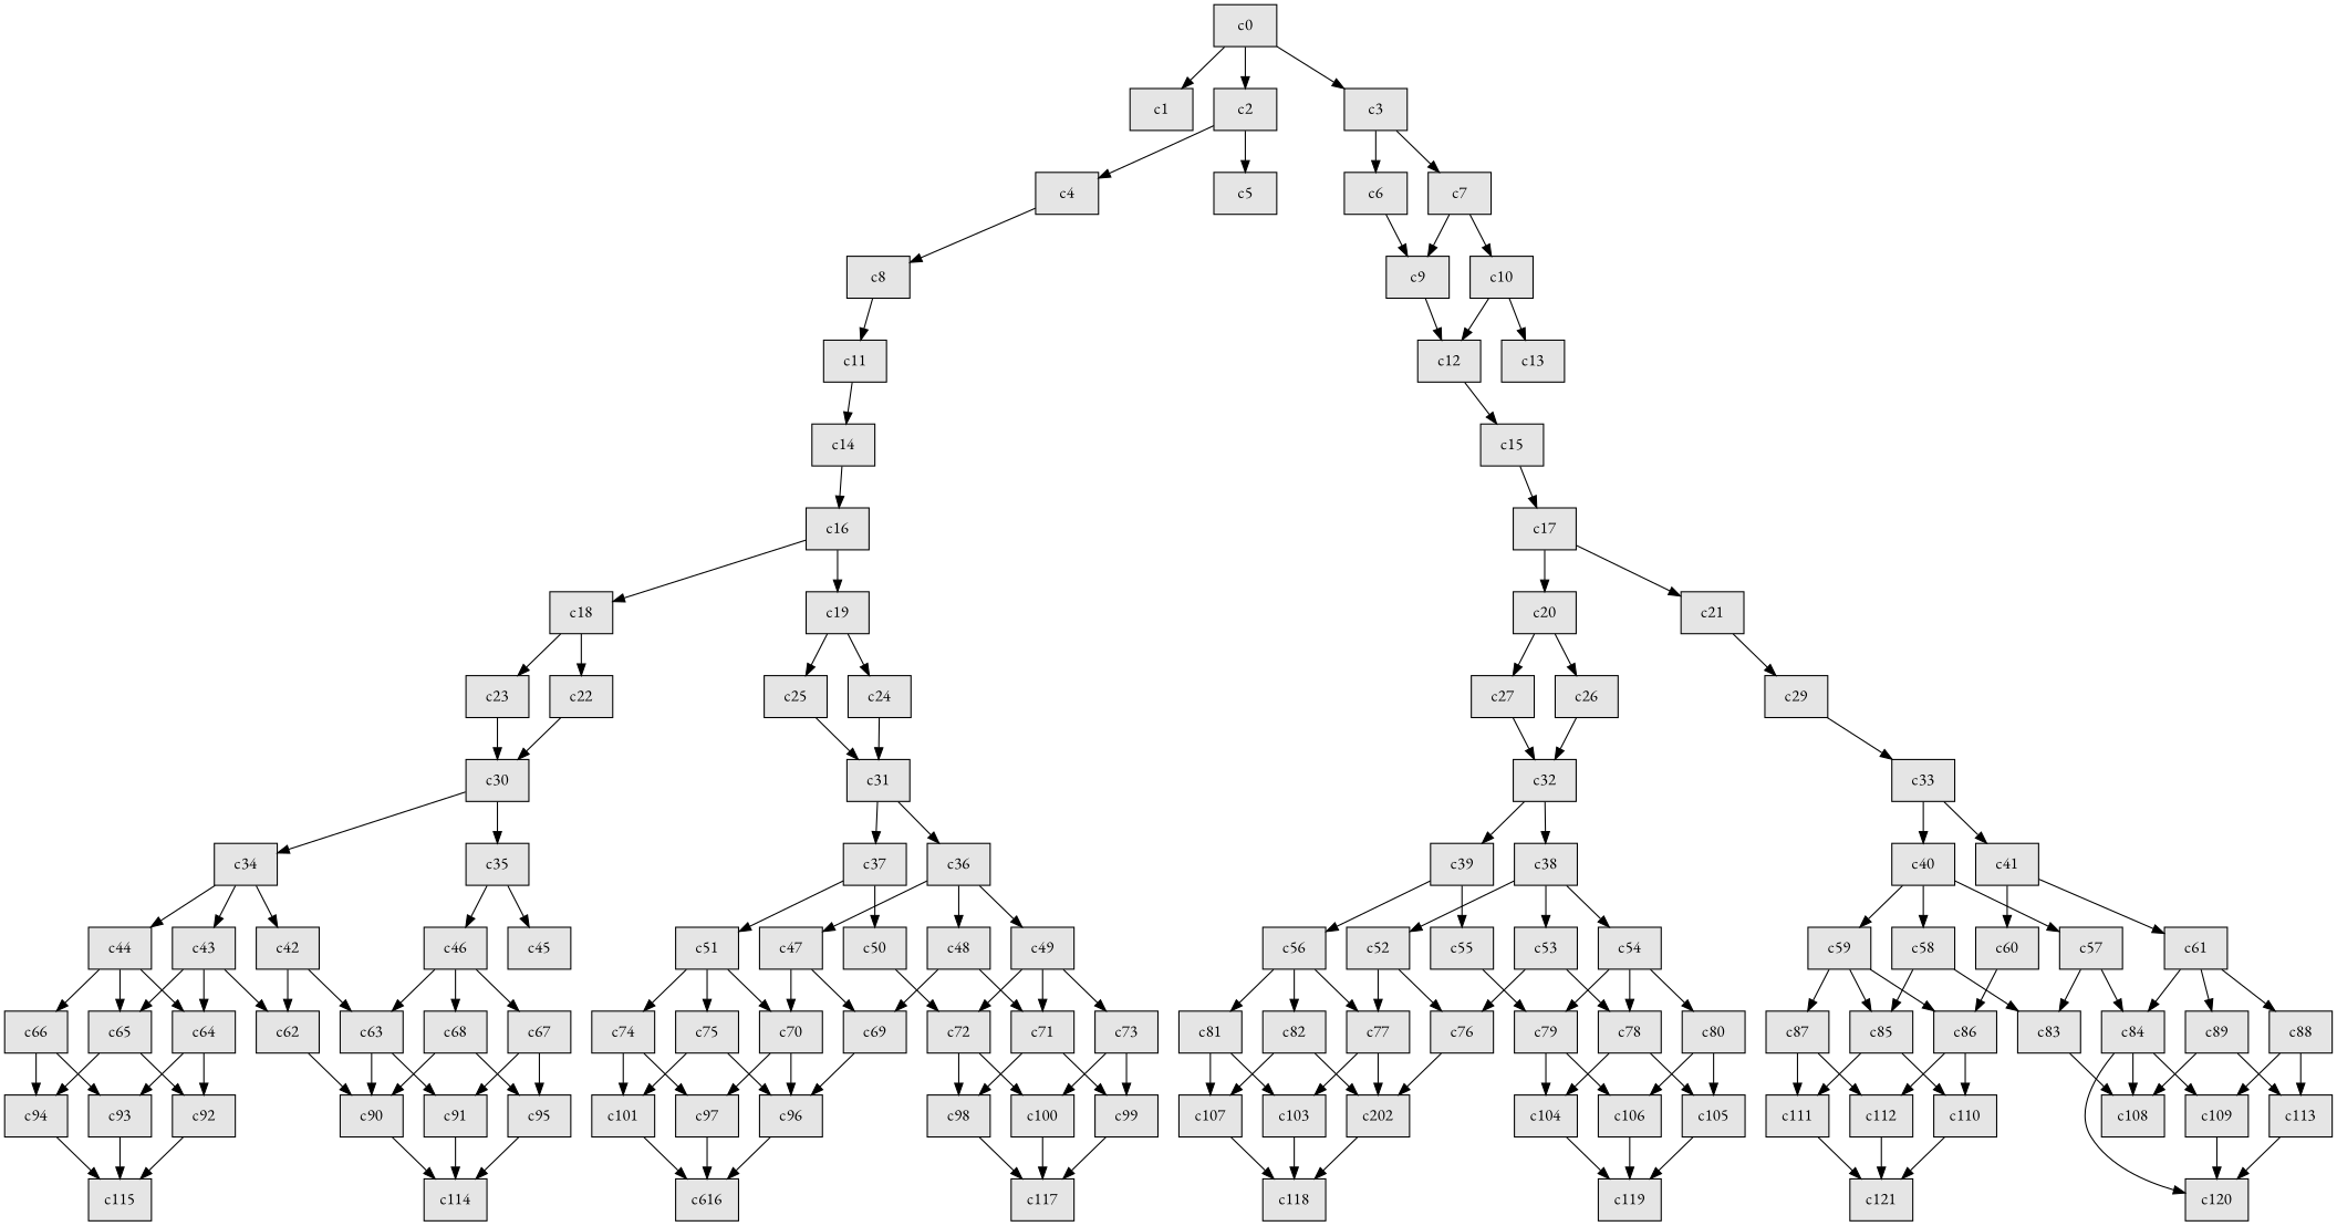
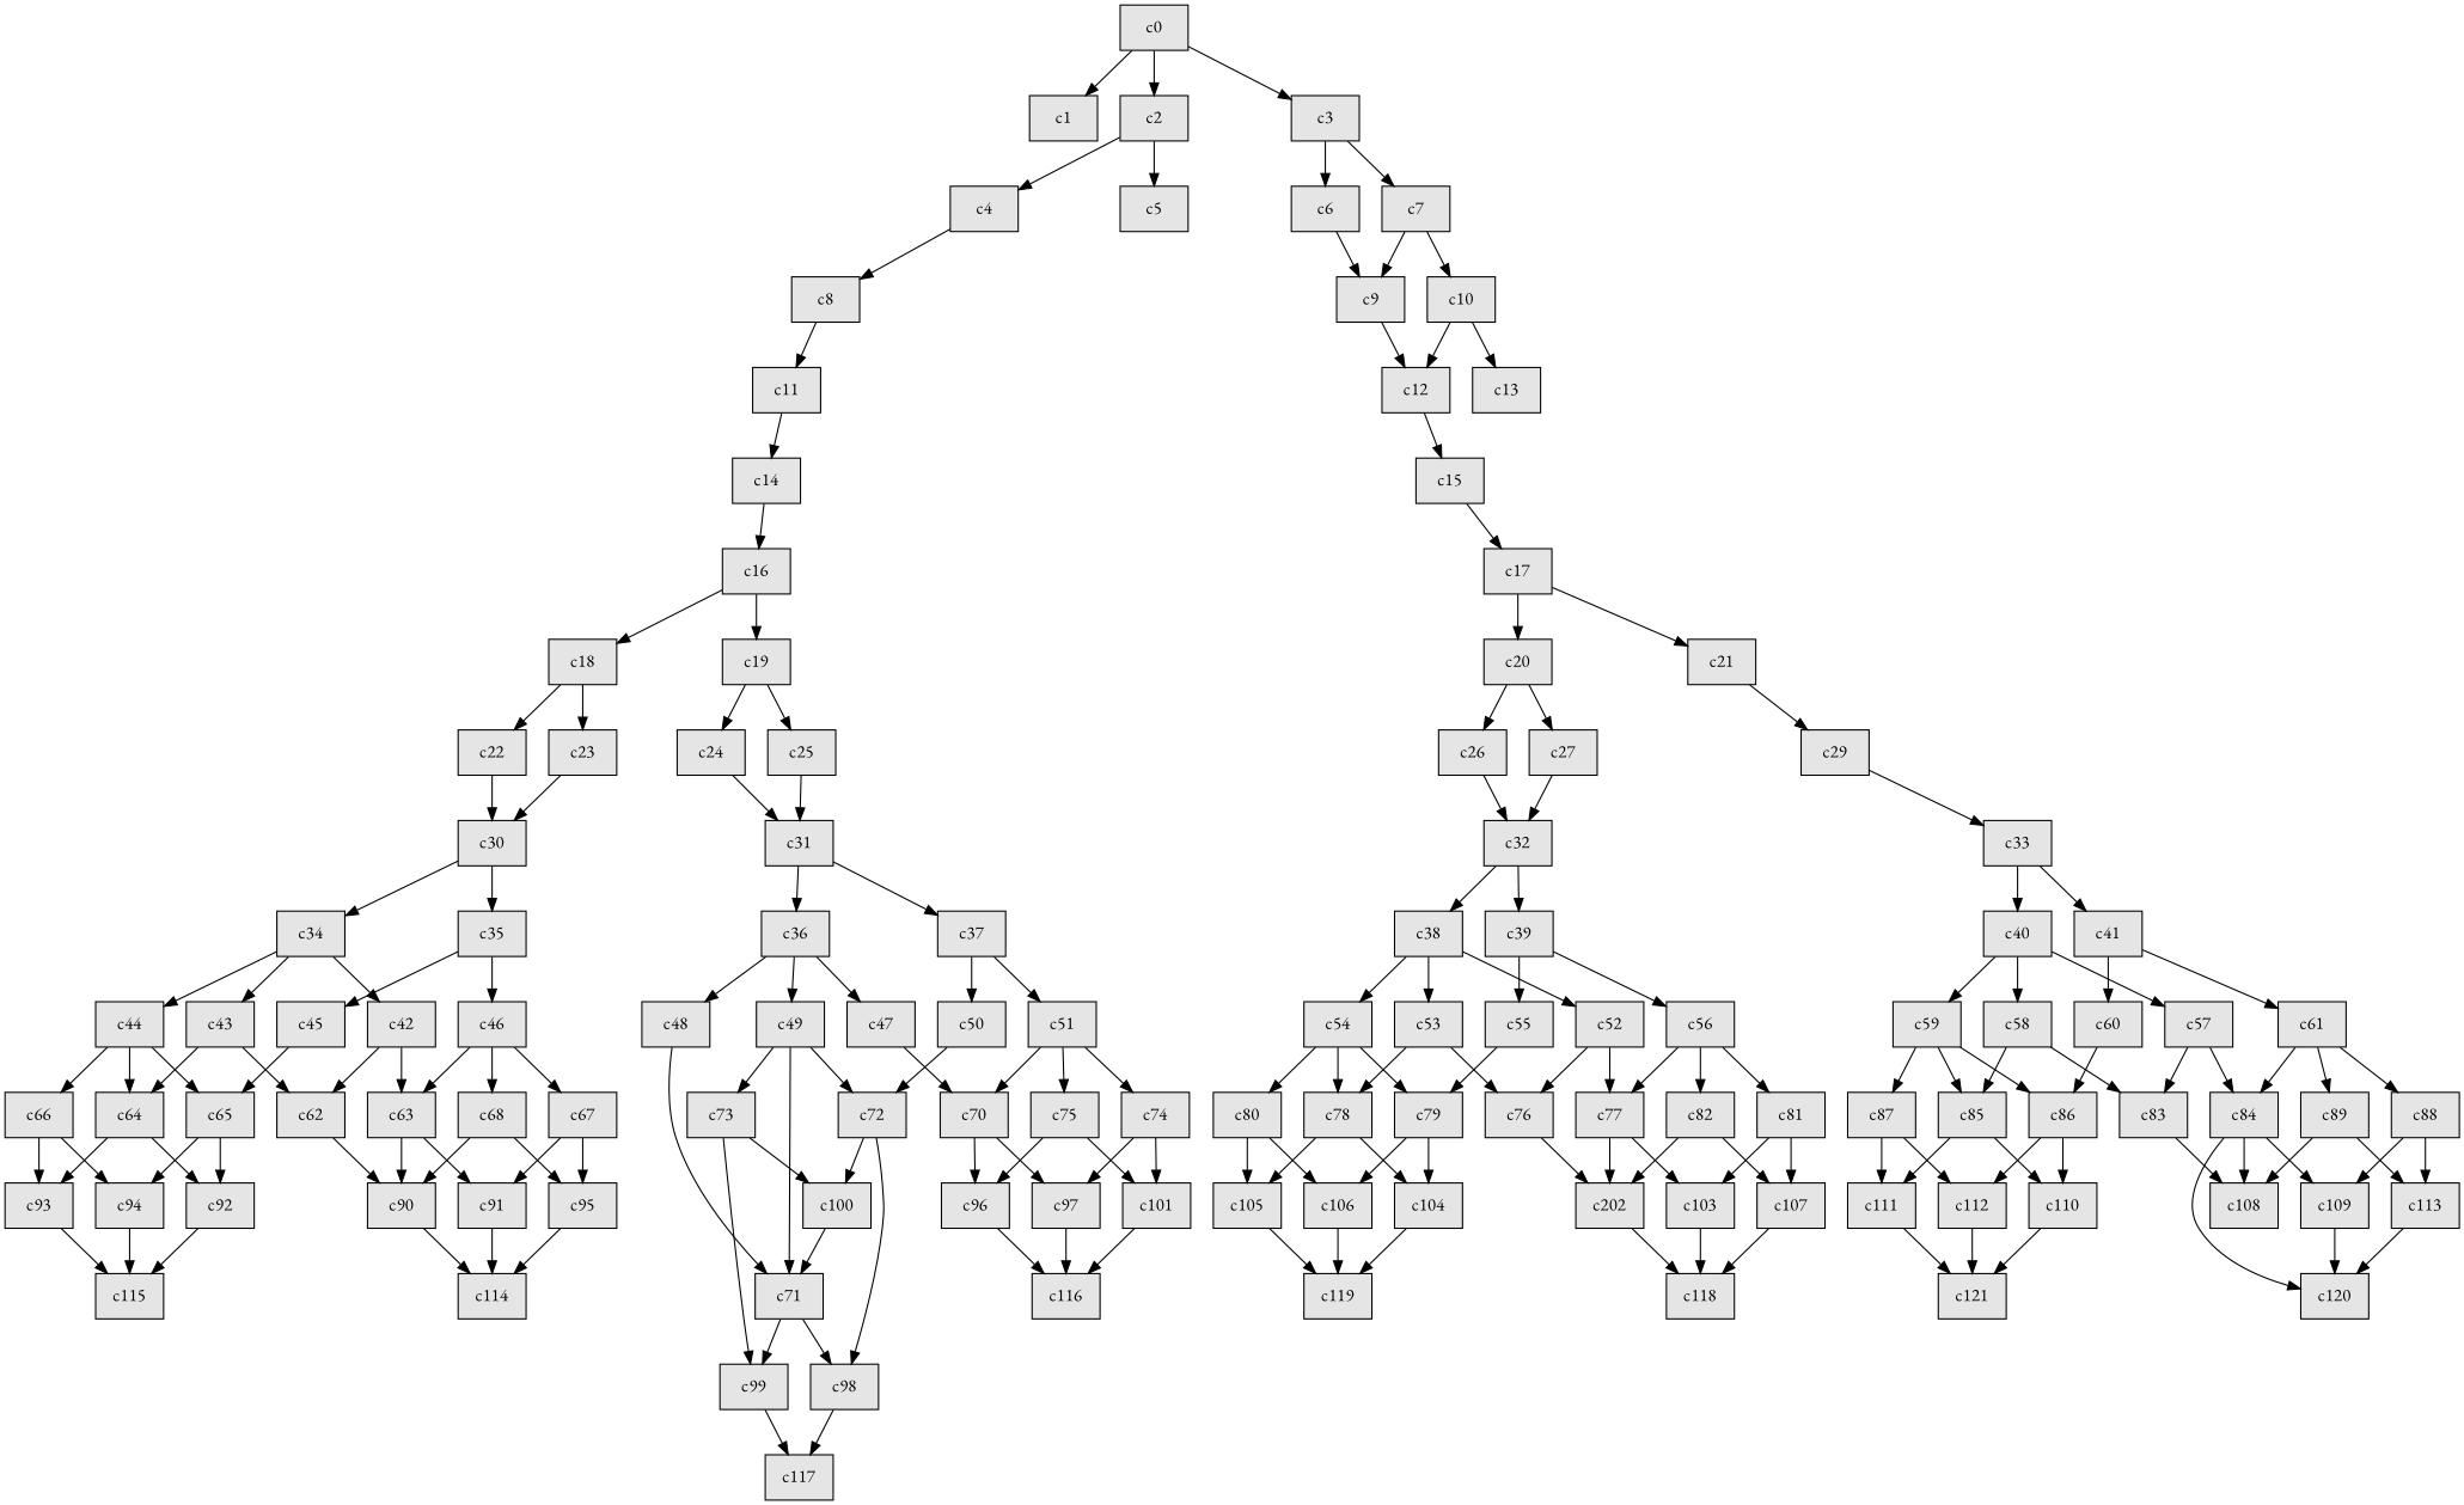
  digraph {
    fontname="EB Garamond"
    node [fillcolor=gray90 fontname="EB Garamond" shape=rectangle style=filled]
    edge [fontname="EB Garamond"]
    n1 [label=c0]
    n2 [label=c1]
    n3 [label=c2]
    n4 [label=c3]
    n5 [label=c4]
    n6 [label=c5]
    n7 [label=c6]
    n8 [label=c7]
    n9 [label=c8]
    n10 [label=c9]
    n11 [label=c10]
    n12 [label=c11]
    n13 [label=c12]
    n14 [label=c13]
    n15 [label=c14]
    n16 [label=c15]
    n17 [label=c16]
    n18 [label=c17]
    n19 [label=c18]
    n20 [label=c19]
    n21 [label=c20]
    n22 [label=c21]
    n23 [label=c22]
    n24 [label=c23]
    n25 [label=c24]
    n26 [label=c25]
    n27 [label=c26]
    n28 [label=c27]
    n29 [label=c29]
    n30 [label=c30]
    n31 [label=c31]
    n32 [label=c32]
    n33 [label=c33]
    n34 [label=c34]
    n35 [label=c35]
    n36 [label=c36]
    n37 [label=c37]
    n38 [label=c38]
    n39 [label=c39]
    n40 [label=c40]
    n41 [label=c41]
    n42 [label=c42]
    n43 [label=c43]
    n44 [label=c44]
    n45 [label=c45]
    n46 [label=c46]
    n47 [label=c47]
    n48 [label=c48]
    n49 [label=c49]
    n50 [label=c50]
    n51 [label=c51]
    n52 [label=c52]
    n53 [label=c53]
    n54 [label=c54]
    n55 [label=c55]
    n56 [label=c56]
    n57 [label=c57]
    n58 [label=c58]
    n59 [label=c59]
    n60 [label=c60]
    n61 [label=c61]
    n62 [label=c62]
    n63 [label=c63]
    n64 [label=c64]
    n65 [label=c65]
    n66 [label=c66]
    n67 [label=c67]
    n68 [label=c68]
-   n69 [label=c69]
    n70 [label=c70]
    n71 [label=c71]
    n72 [label=c72]
    n73 [label=c73]
    n74 [label=c74]
    n75 [label=c75]
    n76 [label=c76]
    n77 [label=c77]
    n78 [label=c78]
    n79 [label=c79]
    n80 [label=c80]
    n81 [label=c81]
    n82 [label=c82]
    n83 [label=c83]
    n84 [label=c84]
    n85 [label=c85]
    n86 [label=c86]
    n87 [label=c87]
    n88 [label=c88]
    n89 [label=c89]
    n90 [label=c90]
    n91 [label=c91]
    n92 [label=c92]
    n93 [label=c93]
    n94 [label=c94]
    n95 [label=c95]
    n96 [label=c96]
    n97 [label=c97]
    n98 [label=c98]
    n99 [label=c99]
    n100 [label=c100]
    n101 [label=c101]
    n102 [label=c202]
    n103 [label=c103]
    n104 [label=c104]
    n105 [label=c105]
    n106 [label=c106]
    n107 [label=c107]
    n108 [label=c108]
    n109 [label=c109]
    n110 [label=c120]
    n111 [label=c110]
    n112 [label=c111]
    n113 [label=c112]
    n114 [label=c113]
    n115 [label=c114]
    n116 [label=c115]
-   n117 [label=c616]
+   n117 [label=c116]
    n118 [label=c117]
    n119 [label=c118]
    n120 [label=c119]
    n121 [label=c121]
    n1 -> n2
    n1 -> n3
    n1 -> n4
    n3 -> n5
    n3 -> n6
    n4 -> n7
    n4 -> n8
    n5 -> n9
    n7 -> n10
    n8 -> n10
    n8 -> n11
    n9 -> n12
    n10 -> n13
    n11 -> n13
    n11 -> n14
    n12 -> n15
    n13 -> n16
    n15 -> n17
    n16 -> n18
    n17 -> n19
    n17 -> n20
    n18 -> n21
    n18 -> n22
    n19 -> n23
    n19 -> n24
    n20 -> n25
    n20 -> n26
    n21 -> n27
    n21 -> n28
    n22 -> n29
    n23 -> n30
    n24 -> n30
    n25 -> n31
    n26 -> n31
    n27 -> n32
    n28 -> n32
    n29 -> n33
    n30 -> n34
    n30 -> n35
    n31 -> n36
    n31 -> n37
    n32 -> n38
    n32 -> n39
    n33 -> n40
    n33 -> n41
    n34 -> n42
    n34 -> n43
    n34 -> n44
    n35 -> n45
    n35 -> n46
    n36 -> n47
    n36 -> n48
    n36 -> n49
    n37 -> n50
    n37 -> n51
    n38 -> n52
    n38 -> n53
    n38 -> n54
    n39 -> n55
    n39 -> n56
    n40 -> n57
    n40 -> n58
    n40 -> n59
    n41 -> n60
    n41 -> n61
    n42 -> n62
    n42 -> n63
    n43 -> n62
    n43 -> n64
    n44 -> n64
    n44 -> n65
    n44 -> n66
-   n43 -> n65
+   n45 -> n65
    n46 -> n63
    n46 -> n67
    n46 -> n68
-   n47 -> n69
    n47 -> n70
-   n48 -> n69
    n48 -> n71
    n49 -> n71
    n49 -> n72
    n49 -> n73
    n50 -> n72
    n51 -> n70
    n51 -> n74
    n51 -> n75
    n52 -> n76
    n52 -> n77
    n53 -> n76
    n53 -> n78
    n54 -> n78
    n54 -> n79
    n54 -> n80
    n55 -> n79
    n56 -> n77
    n56 -> n81
    n56 -> n82
    n57 -> n83
    n57 -> n84
    n58 -> n83
    n58 -> n85
    n59 -> n85
    n59 -> n86
    n59 -> n87
    n60 -> n86
    n61 -> n84
    n61 -> n88
    n61 -> n89
    n62 -> n90
    n63 -> n90
    n63 -> n91
    n64 -> n92
    n64 -> n93
    n65 -> n92
    n65 -> n94
    n66 -> n93
    n66 -> n94
    n67 -> n91
    n67 -> n95
    n68 -> n90
    n68 -> n95
-   n69 -> n96
    n70 -> n96
    n70 -> n97
    n71 -> n98
    n71 -> n99
    n72 -> n98
    n72 -> n100
    n73 -> n99
    n73 -> n100
    n74 -> n97
    n74 -> n101
    n75 -> n96
    n75 -> n101
    n76 -> n102
    n77 -> n102
    n77 -> n103
    n78 -> n104
    n78 -> n105
    n79 -> n104
    n79 -> n106
    n80 -> n105
    n80 -> n106
    n81 -> n103
    n81 -> n107
    n82 -> n102
    n82 -> n107
    n83 -> n108
    n84 -> n108
    n84 -> n109
    n84 -> n110
    n85 -> n111
    n85 -> n112
    n86 -> n111
    n86 -> n113
    n87 -> n112
    n87 -> n113
    n88 -> n109
    n88 -> n114
    n89 -> n108
    n89 -> n114
    n90 -> n115
    n91 -> n115
    n92 -> n116
    n93 -> n116
    n94 -> n116
    n95 -> n115
    n96 -> n117
    n97 -> n117
    n98 -> n118
    n99 -> n118
-   n100 -> n118
+   n100 -> n71
    n101 -> n117
    n102 -> n119
    n103 -> n119
    n104 -> n120
    n105 -> n120
    n106 -> n120
    n107 -> n119
    n109 -> n110
    n111 -> n121
    n112 -> n121
    n113 -> n121
    n114 -> n110
  }
